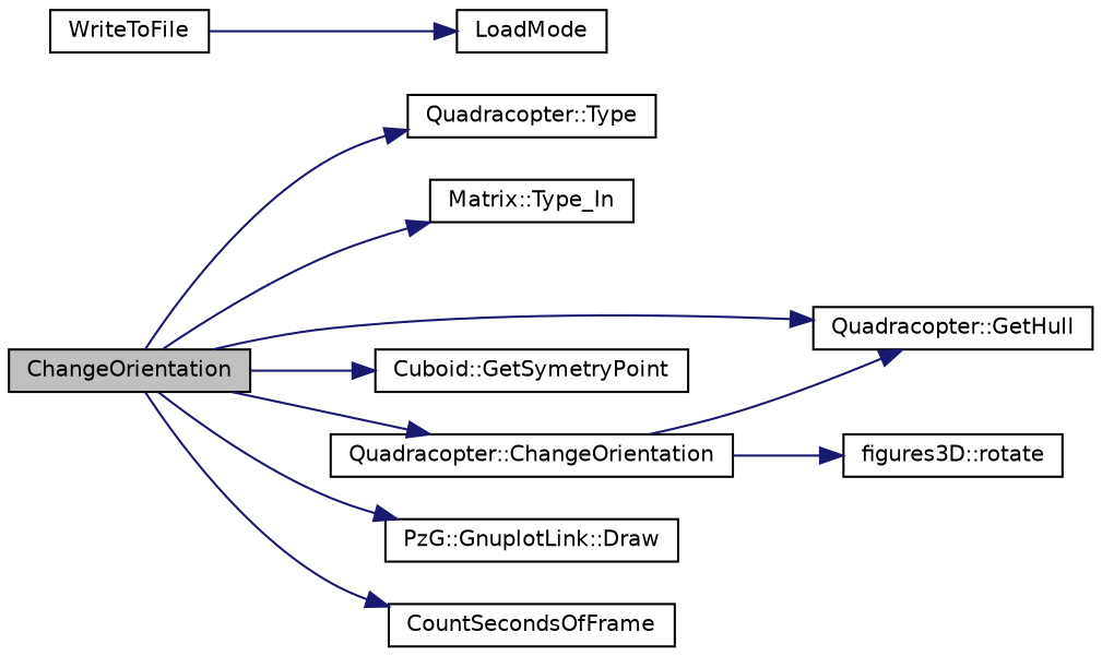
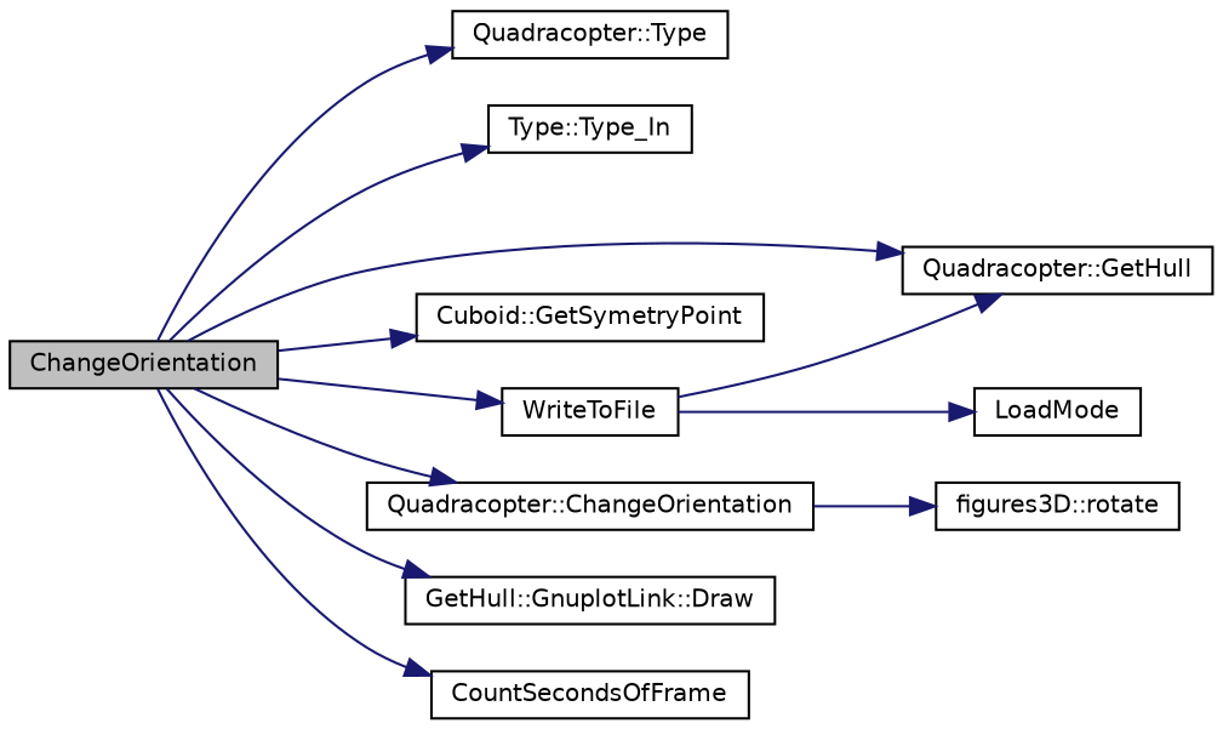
  digraph {
    rankdir=LR
    node [color=black fillcolor=white fontname=Helvetica fontsize=10 shape=record style=filled]
    edge [color=midnightblue fontname=Helvetica fontsize=10 labelfontname=Helvetica labelfontsize=10 style=solid]
    n1 [fillcolor=grey75 fontcolor=black height=0.2 label=ChangeOrientation width=0.4]
    n2 [height=0.2 label="Quadracopter::Type" width=0.4]
-   n3 [height=0.2 label="Matrix::Type_In" width=0.4]
+   n3 [height=0.2 label="Type::Type_In" width=0.4]
    n4 [height=0.2 label="Quadracopter::GetHull" width=0.4]
    n5 [height=0.2 label="Cuboid::GetSymetryPoint" width=0.4]
    n6 [height=0.2 label="Quadracopter::ChangeOrientation" width=0.4]
    n7 [height=0.2 label=WriteToFile width=0.4]
-   n8 [height=0.2 label="PzG::GnuplotLink::Draw" width=0.4]
+   n8 [height=0.2 label="GetHull::GnuplotLink::Draw" width=0.4]
    n9 [height=0.2 label=CountSecondsOfFrame width=0.4]
    n10 [height=0.2 label=LoadMode width=0.4]
    n11 [height=0.2 label="figures3D::rotate" width=0.4]
    n1 -> n2
    n1 -> n3
    n1 -> n4
    n1 -> n5
    n1 -> n6
+   n1 -> n7
    n1 -> n8
    n1 -> n9
    n6 -> n11
-   n6 -> n4
+   n7 -> n4
    n7 -> n10
  }
